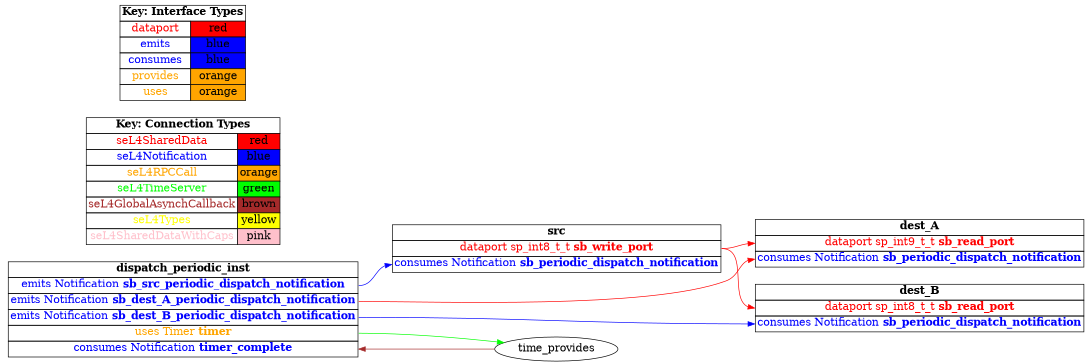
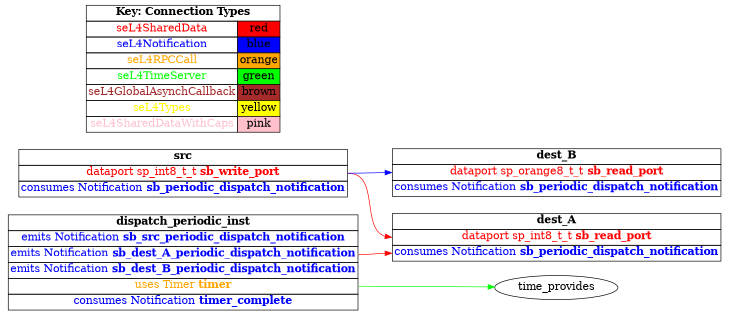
  digraph {
    rankdir=LR
    node [fontsize=16 shape=plaintext]
    edge [color=red headport=sb_periodic_dispatch_notification tailport=sb_write_port]
    n1 [label=<     <TABLE BORDER="0" CELLBORDER="1" CELLSPACING="0">       <TR><TD><B>src</B></TD></TR>       <TR><TD PORT="sb_write_port"><FONT COLOR="red">dataport sp_int8_t_t <B>sb_write_port</B></FONT></TD></TR>       <TR><TD PORT="sb_periodic_dispatch_notification"><FONT COLOR="blue">consumes Notification <B>sb_periodic_dispatch_notification</B></FONT></TD></TR>"     </TABLE>   >]
-   n2 [label=<     <TABLE BORDER="0" CELLBORDER="1" CELLSPACING="0">       <TR><TD><B>dest_A</B></TD></TR>       <TR><TD PORT="sb_read_port"><FONT COLOR="red">dataport sp_int9_t_t <B>sb_read_port</B></FONT></TD></TR>       <TR><TD PORT="sb_periodic_dispatch_notification"><FONT COLOR="blue">consumes Notification <B>sb_periodic_dispatch_notification</B></FONT></TD></TR>"     </TABLE>   >]
-   n3 [label=<     <TABLE BORDER="0" CELLBORDER="1" CELLSPACING="0">       <TR><TD><B>dest_B</B></TD></TR>       <TR><TD PORT="sb_read_port"><FONT COLOR="red">dataport sp_int8_t_t <B>sb_read_port</B></FONT></TD></TR>       <TR><TD PORT="sb_periodic_dispatch_notification"><FONT COLOR="blue">consumes Notification <B>sb_periodic_dispatch_notification</B></FONT></TD></TR>"     </TABLE>   >]
+   n2 [label=<     <TABLE BORDER="0" CELLBORDER="1" CELLSPACING="0">       <TR><TD><B>dest_A</B></TD></TR>       <TR><TD PORT="sb_read_port"><FONT COLOR="red">dataport sp_int8_t_t <B>sb_read_port</B></FONT></TD></TR>       <TR><TD PORT="sb_periodic_dispatch_notification"><FONT COLOR="blue">consumes Notification <B>sb_periodic_dispatch_notification</B></FONT></TD></TR>"     </TABLE>   >]
+   n3 [label=<     <TABLE BORDER="0" CELLBORDER="1" CELLSPACING="0">       <TR><TD><B>dest_B</B></TD></TR>       <TR><TD PORT="sb_read_port"><FONT COLOR="red">dataport sp_orange8_t_t <B>sb_read_port</B></FONT></TD></TR>       <TR><TD PORT="sb_periodic_dispatch_notification"><FONT COLOR="blue">consumes Notification <B>sb_periodic_dispatch_notification</B></FONT></TD></TR>"     </TABLE>   >]
    n4 [label=<     <TABLE BORDER="0" CELLBORDER="1" CELLSPACING="0">       <TR><TD><B>dispatch_periodic_inst</B></TD></TR>       <TR><TD PORT="sb_src_periodic_dispatch_notification"><FONT COLOR="blue">emits Notification <B>sb_src_periodic_dispatch_notification</B></FONT></TD></TR>       <TR><TD PORT="sb_dest_A_periodic_dispatch_notification"><FONT COLOR="blue">emits Notification <B>sb_dest_A_periodic_dispatch_notification</B></FONT></TD></TR>       <TR><TD PORT="sb_dest_B_periodic_dispatch_notification"><FONT COLOR="blue">emits Notification <B>sb_dest_B_periodic_dispatch_notification</B></FONT></TD></TR>       <TR><TD PORT="timer"><FONT COLOR="orange">uses Timer <B>timer</B></FONT></TD></TR>       <TR><TD PORT="timer_complete"><FONT COLOR="blue">consumes Notification <B>timer_complete</B></FONT></TD></TR>"     </TABLE>   >]
    n5 [label=time_provides shape=ellipse]
    n6 [label=<    <TABLE BORDER="0" CELLBORDER="1" CELLSPACING="0">      <TR><TD COLSPAN="2"><B>Key: Connection Types</B></TD></TR>      <TR><TD><FONT COLOR="red">seL4SharedData</FONT></TD><TD BGCOLOR="red">red</TD></TR>      <TR><TD><FONT COLOR="blue">seL4Notification</FONT></TD><TD BGCOLOR="blue">blue</TD></TR>      <TR><TD><FONT COLOR="orange">seL4RPCCall</FONT></TD><TD BGCOLOR="orange">orange</TD></TR>      <TR><TD><FONT COLOR="green">seL4TimeServer</FONT></TD><TD BGCOLOR="green">green</TD></TR>      <TR><TD><FONT COLOR="brown">seL4GlobalAsynchCallback</FONT></TD><TD BGCOLOR="brown">brown</TD></TR>      <TR><TD><FONT COLOR="yellow">seL4Types</FONT></TD><TD BGCOLOR="yellow">yellow</TD></TR>      <TR><TD><FONT COLOR="pink">seL4SharedDataWithCaps</FONT></TD><TD BGCOLOR="pink">pink</TD></TR>    </TABLE>   >]
-   n7 [label=<    <TABLE BORDER="0" CELLBORDER="1" CELLSPACING="0">      <TR><TD COLSPAN="2"><B>Key: Interface Types</B></TD></TR>      <TR><TD><FONT COLOR="red">dataport</FONT></TD><TD BGCOLOR="red">red</TD></TR>      <TR><TD><FONT COLOR="blue">emits</FONT></TD><TD BGCOLOR="blue">blue</TD></TR>      <TR><TD><FONT COLOR="blue">consumes</FONT></TD><TD BGCOLOR="blue">blue</TD></TR>      <TR><TD><FONT COLOR="orange">provides</FONT></TD><TD BGCOLOR="orange">orange</TD></TR>      <TR><TD><FONT COLOR="orange">uses</FONT></TD><TD BGCOLOR="orange">orange</TD></TR>    </TABLE>   >]
    n1 -> n2 [headport=sb_read_port]
-   n1 -> n3 [headport=sb_read_port]
-   n4 -> n1 [color=blue tailport=sb_src_periodic_dispatch_notification]
+   n1 -> n3 [color=blue headport=sb_read_port]
    n4 -> n2 [tailport=sb_dest_A_periodic_dispatch_notification]
-   n4 -> n3 [color=blue tailport=sb_dest_B_periodic_dispatch_notification]
    n4 -> n5 [color=green headport=the_timer tailport=timer]
-   n5 -> n4 [color=brown headport=timer_complete tailport=timer_notification]
  }
